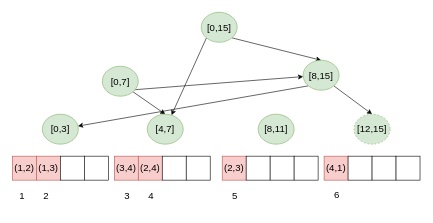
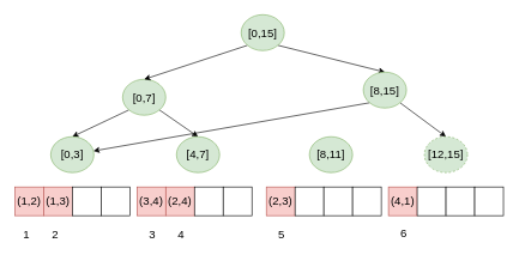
  <mxCell id="0" />
  <mxCell id="1" parent="0" />
- <mxCell id="2" style="rounded=0;orthogonalLoop=1;jettySize=auto;html=1;exitX=0;exitY=1;exitDx=0;exitDy=0;" edge="1" parent="1" source="4" target="10"><mxGeometry relative="1" as="geometry" /></mxCell>
+ <mxCell id="2" style="rounded=0;orthogonalLoop=1;jettySize=auto;html=1;exitX=0;exitY=1;exitDx=0;exitDy=0;entryX=0.5;entryY=0;entryDx=0;entryDy=0;" edge="1" parent="1" source="4" target="11"><mxGeometry relative="1" as="geometry" /></mxCell>
  <mxCell id="3" style="rounded=0;orthogonalLoop=1;jettySize=auto;html=1;exitX=1;exitY=1;exitDx=0;exitDy=0;entryX=0.5;entryY=0;entryDx=0;entryDy=0;" edge="1" parent="1" source="4" target="12"><mxGeometry relative="1" as="geometry" /></mxCell>
  <mxCell id="4" value="&lt;font style=&quot;font-size: 16px;&quot;&gt;[0,7]&lt;/font&gt;" style="ellipse;whiteSpace=wrap;html=1;fillColor=#d5e8d4;strokeColor=#82b366;" vertex="1" parent="1"><mxGeometry x="170" y="110" width="60" height="50" as="geometry" /></mxCell>
- <mxCell id="5" style="rounded=0;orthogonalLoop=1;jettySize=auto;html=1;exitX=0;exitY=1;exitDx=0;exitDy=0;" edge="1" parent="1" source="7" target="12"><mxGeometry relative="1" as="geometry" /></mxCell>
+ <mxCell id="5" style="rounded=0;orthogonalLoop=1;jettySize=auto;html=1;exitX=0;exitY=1;exitDx=0;exitDy=0;entryX=0.5;entryY=0;entryDx=0;entryDy=0;" edge="1" parent="1" source="7" target="4"><mxGeometry relative="1" as="geometry" /></mxCell>
  <mxCell id="6" style="rounded=0;orthogonalLoop=1;jettySize=auto;html=1;exitX=1;exitY=1;exitDx=0;exitDy=0;entryX=0.5;entryY=0;entryDx=0;entryDy=0;" edge="1" parent="1" source="7" target="10"><mxGeometry relative="1" as="geometry" /></mxCell>
  <mxCell id="7" value="&lt;font style=&quot;font-size: 16px;&quot;&gt;[0,15]&lt;/font&gt;" style="ellipse;whiteSpace=wrap;html=1;fillColor=#d5e8d4;strokeColor=#82b366;" vertex="1" parent="1"><mxGeometry x="335" y="20" width="60" height="50" as="geometry" /></mxCell>
  <mxCell id="8" style="rounded=0;orthogonalLoop=1;jettySize=auto;html=1;exitX=0;exitY=1;exitDx=0;exitDy=0;" edge="1" parent="1" source="10" target="11"><mxGeometry relative="1" as="geometry" /></mxCell>
  <mxCell id="9" style="rounded=0;orthogonalLoop=1;jettySize=auto;html=1;exitX=1;exitY=1;exitDx=0;exitDy=0;entryX=0.5;entryY=0;entryDx=0;entryDy=0;" edge="1" parent="1" source="10" target="14"><mxGeometry relative="1" as="geometry" /></mxCell>
  <mxCell id="10" value="&lt;font style=&quot;font-size: 16px;&quot;&gt;[8,15]&lt;/font&gt;" style="ellipse;whiteSpace=wrap;html=1;fillColor=#d5e8d4;strokeColor=#82b366;" vertex="1" parent="1"><mxGeometry x="505" y="100" width="60" height="50" as="geometry" /></mxCell>
  <mxCell id="11" value="&lt;font style=&quot;font-size: 16px;&quot;&gt;[0,3]&lt;/font&gt;" style="ellipse;whiteSpace=wrap;html=1;fillColor=#d5e8d4;strokeColor=#82b366;" vertex="1" parent="1"><mxGeometry x="70" y="190" width="60" height="50" as="geometry" /></mxCell>
  <mxCell id="12" value="&lt;font style=&quot;font-size: 16px;&quot;&gt;[4,7]&lt;/font&gt;" style="ellipse;whiteSpace=wrap;html=1;fillColor=#d5e8d4;strokeColor=#82b366;" vertex="1" parent="1"><mxGeometry x="245" y="190" width="60" height="50" as="geometry" /></mxCell>
  <mxCell id="13" value="&lt;font style=&quot;font-size: 16px;&quot;&gt;[8,11]&lt;/font&gt;" style="ellipse;whiteSpace=wrap;html=1;fillColor=#d5e8d4;strokeColor=#82b366;" vertex="1" parent="1"><mxGeometry x="430" y="190" width="60" height="50" as="geometry" /></mxCell>
  <mxCell id="14" value="&lt;font style=&quot;font-size: 16px;&quot;&gt;[12,15]&lt;/font&gt;" style="ellipse;whiteSpace=wrap;html=1;fillColor=#d5e8d4;strokeColor=#82b366;dashed=1;" vertex="1" parent="1"><mxGeometry x="590" y="190" width="60" height="50" as="geometry" /></mxCell>
  <mxCell id="15" value="&lt;font style=&quot;font-size: 16px;&quot;&gt;(1,2)&lt;/font&gt;" style="rounded=0;whiteSpace=wrap;html=1;fillColor=#f8cecc;strokeColor=#b85450;" vertex="1" parent="1"><mxGeometry x="20" y="260" width="40" height="40" as="geometry" /></mxCell>
  <mxCell id="16" value="&lt;span style=&quot;font-size: 16px;&quot;&gt;(1,3)&lt;/span&gt;" style="rounded=0;whiteSpace=wrap;html=1;fillColor=#f8cecc;strokeColor=#b85450;" vertex="1" parent="1"><mxGeometry x="60" y="260" width="40" height="40" as="geometry" /></mxCell>
  <mxCell id="17" value="" style="rounded=0;whiteSpace=wrap;html=1;" vertex="1" parent="1"><mxGeometry x="100" y="260" width="40" height="40" as="geometry" /></mxCell>
  <mxCell id="18" value="" style="rounded=0;whiteSpace=wrap;html=1;" vertex="1" parent="1"><mxGeometry x="140" y="260" width="40" height="40" as="geometry" /></mxCell>
  <mxCell id="19" value="&lt;span style=&quot;font-size: 16px;&quot;&gt;(3,4)&lt;/span&gt;" style="rounded=0;whiteSpace=wrap;html=1;fillColor=#f8cecc;strokeColor=#b85450;" vertex="1" parent="1"><mxGeometry x="190" y="260" width="40" height="40" as="geometry" /></mxCell>
  <mxCell id="20" value="&lt;span style=&quot;font-size: 16px;&quot;&gt;(2,4)&lt;/span&gt;" style="rounded=0;whiteSpace=wrap;html=1;fillColor=#f8cecc;strokeColor=#b85450;" vertex="1" parent="1"><mxGeometry x="230" y="260" width="40" height="40" as="geometry" /></mxCell>
  <mxCell id="21" value="" style="rounded=0;whiteSpace=wrap;html=1;" vertex="1" parent="1"><mxGeometry x="270" y="260" width="40" height="40" as="geometry" /></mxCell>
  <mxCell id="22" value="" style="rounded=0;whiteSpace=wrap;html=1;" vertex="1" parent="1"><mxGeometry x="310" y="260" width="40" height="40" as="geometry" /></mxCell>
  <mxCell id="23" value="&lt;span style=&quot;font-size: 16px;&quot;&gt;(2,3)&lt;/span&gt;" style="rounded=0;whiteSpace=wrap;html=1;fillColor=#f8cecc;strokeColor=#b85450;" vertex="1" parent="1"><mxGeometry x="370" y="260" width="40" height="40" as="geometry" /></mxCell>
  <mxCell id="24" value="" style="rounded=0;whiteSpace=wrap;html=1;" vertex="1" parent="1"><mxGeometry x="410" y="260" width="40" height="40" as="geometry" /></mxCell>
  <mxCell id="25" value="" style="rounded=0;whiteSpace=wrap;html=1;" vertex="1" parent="1"><mxGeometry x="450" y="260" width="40" height="40" as="geometry" /></mxCell>
  <mxCell id="26" value="" style="rounded=0;whiteSpace=wrap;html=1;" vertex="1" parent="1"><mxGeometry x="490" y="260" width="40" height="40" as="geometry" /></mxCell>
  <mxCell id="27" value="&lt;span style=&quot;font-size: 16px;&quot;&gt;(4,1)&lt;/span&gt;" style="rounded=0;whiteSpace=wrap;html=1;fillColor=#f8cecc;strokeColor=#b85450;" vertex="1" parent="1"><mxGeometry x="540" y="260" width="40" height="40" as="geometry" /></mxCell>
  <mxCell id="28" value="" style="rounded=0;whiteSpace=wrap;html=1;" vertex="1" parent="1"><mxGeometry x="580" y="260" width="40" height="40" as="geometry" /></mxCell>
  <mxCell id="29" value="" style="rounded=0;whiteSpace=wrap;html=1;" vertex="1" parent="1"><mxGeometry x="620" y="260" width="40" height="40" as="geometry" /></mxCell>
  <mxCell id="30" value="" style="rounded=0;whiteSpace=wrap;html=1;" vertex="1" parent="1"><mxGeometry x="660" y="260" width="40" height="40" as="geometry" /></mxCell>
  <mxCell id="31" value="&lt;div style=&quot;text-align: center;&quot;&gt;&lt;span style=&quot;background-color: initial; font-size: 16px;&quot;&gt;1&lt;/span&gt;&lt;/div&gt;" style="text;whiteSpace=wrap;html=1;" vertex="1" parent="1"><mxGeometry x="30" y="310" width="10" height="40" as="geometry" /></mxCell>
  <mxCell id="32" value="&lt;div style=&quot;text-align: center;&quot;&gt;&lt;span style=&quot;background-color: initial; font-size: 16px;&quot;&gt;2&lt;/span&gt;&lt;/div&gt;" style="text;whiteSpace=wrap;html=1;" vertex="1" parent="1"><mxGeometry x="70" y="310" width="10" height="40" as="geometry" /></mxCell>
  <mxCell id="33" value="&lt;div style=&quot;text-align: center;&quot;&gt;&lt;span style=&quot;background-color: initial; font-size: 16px;&quot;&gt;3&lt;/span&gt;&lt;/div&gt;" style="text;whiteSpace=wrap;html=1;" vertex="1" parent="1"><mxGeometry x="205" y="310" width="10" height="40" as="geometry" /></mxCell>
  <mxCell id="34" value="&lt;div style=&quot;text-align: center;&quot;&gt;&lt;span style=&quot;background-color: initial; font-size: 16px;&quot;&gt;4&lt;/span&gt;&lt;/div&gt;" style="text;whiteSpace=wrap;html=1;" vertex="1" parent="1"><mxGeometry x="245" y="310" width="10" height="40" as="geometry" /></mxCell>
  <mxCell id="35" value="&lt;div style=&quot;text-align: center;&quot;&gt;&lt;span style=&quot;background-color: initial; font-size: 16px;&quot;&gt;5&lt;/span&gt;&lt;/div&gt;" style="text;whiteSpace=wrap;html=1;" vertex="1" parent="1"><mxGeometry x="385" y="310" width="10" height="40" as="geometry" /></mxCell>
  <mxCell id="36" value="&lt;div style=&quot;text-align: center;&quot;&gt;&lt;span style=&quot;background-color: initial; font-size: 16px;&quot;&gt;6&lt;/span&gt;&lt;/div&gt;" style="text;whiteSpace=wrap;html=1;" vertex="1" parent="1"><mxGeometry x="555" y="308" width="10" height="40" as="geometry" /></mxCell>
